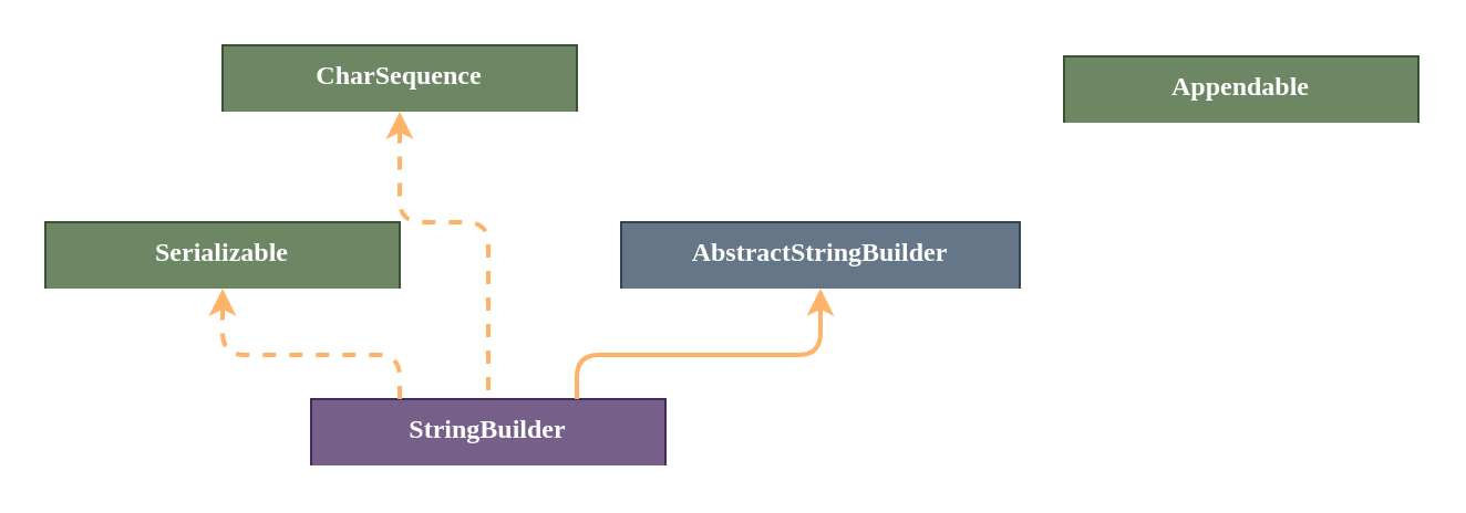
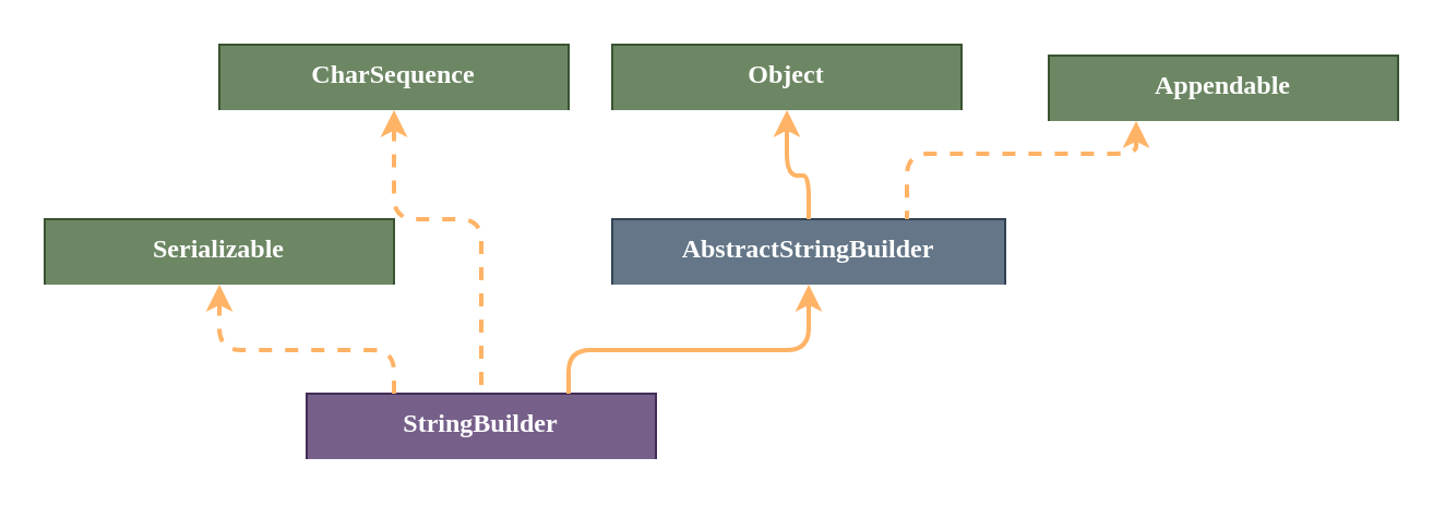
  <mxCell id="0" />
  <mxCell id="1" parent="0" />
  <mxCell id="2" value="AbstractStringBuilder" style="swimlane;fontStyle=1;align=center;verticalAlign=top;childLayout=stackLayout;horizontal=1;startSize=30;horizontalStack=0;resizeParent=1;resizeLast=0;collapsible=1;marginBottom=0;rounded=0;shadow=0;strokeWidth=1;fontFamily=Verdana;labelBackgroundColor=none;labelBorderColor=none;fillColor=#647687;fontColor=#ffffff;strokeColor=#314354;swimlaneLine=0;connectable=1;allowArrows=1;expand=1;" vertex="1" parent="1"><mxGeometry x="280" y="100" width="180" height="30" as="geometry"><mxRectangle x="230" y="140" width="160" height="26" as="alternateBounds" /></mxGeometry></mxCell>
+ <mxCell id="3" style="edgeStyle=elbowEdgeStyle;elbow=vertical;html=1;entryX=0.5;entryY=0;entryDx=0;entryDy=0;strokeWidth=2;strokeColor=#FFB366;exitX=0.5;exitY=1;exitDx=0;exitDy=0;startArrow=classic;startFill=1;endArrow=none;endFill=0;" edge="1" parent="1" source="8" target="2"><mxGeometry relative="1" as="geometry"><Array as="points"><mxPoint x="360" y="80" /></Array><mxPoint x="365" y="50" as="sourcePoint" /></mxGeometry></mxCell>
+ <mxCell id="4" style="edgeStyle=elbowEdgeStyle;html=1;elbow=vertical;dashed=1;strokeWidth=2;strokeColor=#FFB366;exitX=0.25;exitY=1;exitDx=0;exitDy=0;entryX=0.75;entryY=0;entryDx=0;entryDy=0;startArrow=classic;startFill=1;endArrow=none;endFill=0;" edge="1" parent="1" source="7" target="2"><mxGeometry relative="1" as="geometry"><Array as="points"><mxPoint x="530" y="70" /></Array><mxPoint x="0" y="200" as="targetPoint" /></mxGeometry></mxCell>
  <mxCell id="5" value="Serializable" style="swimlane;fontStyle=1;align=center;verticalAlign=top;childLayout=stackLayout;horizontal=1;startSize=30;horizontalStack=0;resizeParent=1;resizeLast=0;collapsible=1;marginBottom=0;rounded=0;shadow=0;strokeWidth=1;fontFamily=Verdana;labelBackgroundColor=none;labelBorderColor=none;fillColor=#6d8764;fontColor=#ffffff;strokeColor=#3A5431;swimlaneLine=0;connectable=1;allowArrows=1;expand=1;movable=1;" vertex="1" parent="1"><mxGeometry x="20" y="100" width="160" height="30" as="geometry"><mxRectangle x="200" y="160" width="160" height="26" as="alternateBounds" /></mxGeometry></mxCell>
  <mxCell id="6" value="CharSequence" style="swimlane;fontStyle=1;align=center;verticalAlign=top;childLayout=stackLayout;horizontal=1;startSize=30;horizontalStack=0;resizeParent=1;resizeLast=0;collapsible=1;marginBottom=0;rounded=0;shadow=0;strokeWidth=1;fontFamily=Verdana;labelBackgroundColor=none;labelBorderColor=none;fillColor=#6d8764;fontColor=#ffffff;strokeColor=#3A5431;swimlaneLine=0;connectable=1;allowArrows=1;expand=1;pointerEvents=1;deletable=1;cloneable=1;rotatable=1;resizable=1;" vertex="1" parent="1"><mxGeometry x="100" y="20" width="160" height="30" as="geometry"><mxRectangle x="230" y="140" width="160" height="26" as="alternateBounds" /></mxGeometry></mxCell>
  <mxCell id="7" value="Appendable" style="swimlane;fontStyle=1;align=center;verticalAlign=top;childLayout=stackLayout;horizontal=1;startSize=30;horizontalStack=0;resizeParent=1;resizeLast=0;collapsible=1;marginBottom=0;rounded=0;shadow=0;strokeWidth=1;fontFamily=Verdana;labelBackgroundColor=none;labelBorderColor=none;fillColor=#6d8764;fontColor=#ffffff;strokeColor=#3A5431;swimlaneLine=0;connectable=1;allowArrows=1;expand=1;movable=1;" vertex="1" parent="1"><mxGeometry x="480" y="25" width="160" height="30" as="geometry"><mxRectangle x="200" y="160" width="160" height="26" as="alternateBounds" /></mxGeometry></mxCell>
+ <mxCell id="8" value="Object" style="swimlane;fontStyle=1;align=center;verticalAlign=top;childLayout=stackLayout;horizontal=1;startSize=30;horizontalStack=0;resizeParent=1;resizeLast=0;collapsible=1;marginBottom=0;rounded=0;shadow=0;strokeWidth=1;fontFamily=Verdana;labelBackgroundColor=none;labelBorderColor=none;fillColor=#6d8764;fontColor=#ffffff;strokeColor=#3A5431;swimlaneLine=0;connectable=1;allowArrows=1;expand=1;pointerEvents=1;deletable=1;cloneable=1;rotatable=1;resizable=1;" vertex="1" parent="1"><mxGeometry x="280" y="20" width="160" height="30" as="geometry"><mxRectangle x="230" y="140" width="160" height="26" as="alternateBounds" /></mxGeometry></mxCell>
  <mxCell id="9" value="StringBuilder" style="swimlane;fontStyle=1;align=center;verticalAlign=top;childLayout=stackLayout;horizontal=1;startSize=30;horizontalStack=0;resizeParent=1;resizeLast=0;collapsible=1;marginBottom=0;rounded=0;shadow=0;strokeWidth=1;fontFamily=Verdana;labelBackgroundColor=none;labelBorderColor=none;fillColor=#76608a;fontColor=#ffffff;strokeColor=#432D57;swimlaneLine=0;connectable=1;allowArrows=1;expand=1;" vertex="1" parent="1"><mxGeometry x="140" y="180" width="160" height="30" as="geometry"><mxRectangle x="230" y="140" width="160" height="26" as="alternateBounds" /></mxGeometry></mxCell>
  <mxCell id="10" style="edgeStyle=elbowEdgeStyle;elbow=vertical;html=1;entryX=0.75;entryY=0;entryDx=0;entryDy=0;strokeWidth=2;strokeColor=#FFB366;exitX=0.5;exitY=1;exitDx=0;exitDy=0;startArrow=classic;startFill=1;endArrow=none;endFill=0;" edge="1" parent="1" source="2" target="9"><mxGeometry relative="1" as="geometry"><Array as="points"><mxPoint x="370" y="160" /></Array><mxPoint x="370" y="60" as="sourcePoint" /><mxPoint x="230" y="110" as="targetPoint" /></mxGeometry></mxCell>
  <mxCell id="11" style="edgeStyle=elbowEdgeStyle;html=1;elbow=vertical;dashed=1;strokeWidth=2;strokeColor=#FFB366;exitX=0.5;exitY=1;exitDx=0;exitDy=0;entryX=0.25;entryY=0;entryDx=0;entryDy=0;startArrow=classic;startFill=1;endArrow=none;endFill=0;" edge="1" parent="1" source="5" target="9"><mxGeometry relative="1" as="geometry"><Array as="points"><mxPoint x="150" y="160" /></Array><mxPoint x="10" y="60" as="sourcePoint" /><mxPoint x="150" y="110" as="targetPoint" /></mxGeometry></mxCell>
  <mxCell id="12" style="edgeStyle=elbowEdgeStyle;elbow=vertical;html=1;strokeWidth=2;strokeColor=#FFB366;dashed=1;startArrow=classic;startFill=1;endArrow=none;endFill=0;exitX=0.5;exitY=1;exitDx=0;exitDy=0;" edge="1" parent="1" source="6"><mxGeometry relative="1" as="geometry"><Array as="points"><mxPoint x="200" y="100" /></Array><mxPoint x="190" y="60" as="sourcePoint" /><mxPoint x="220" y="180" as="targetPoint" /></mxGeometry></mxCell>
